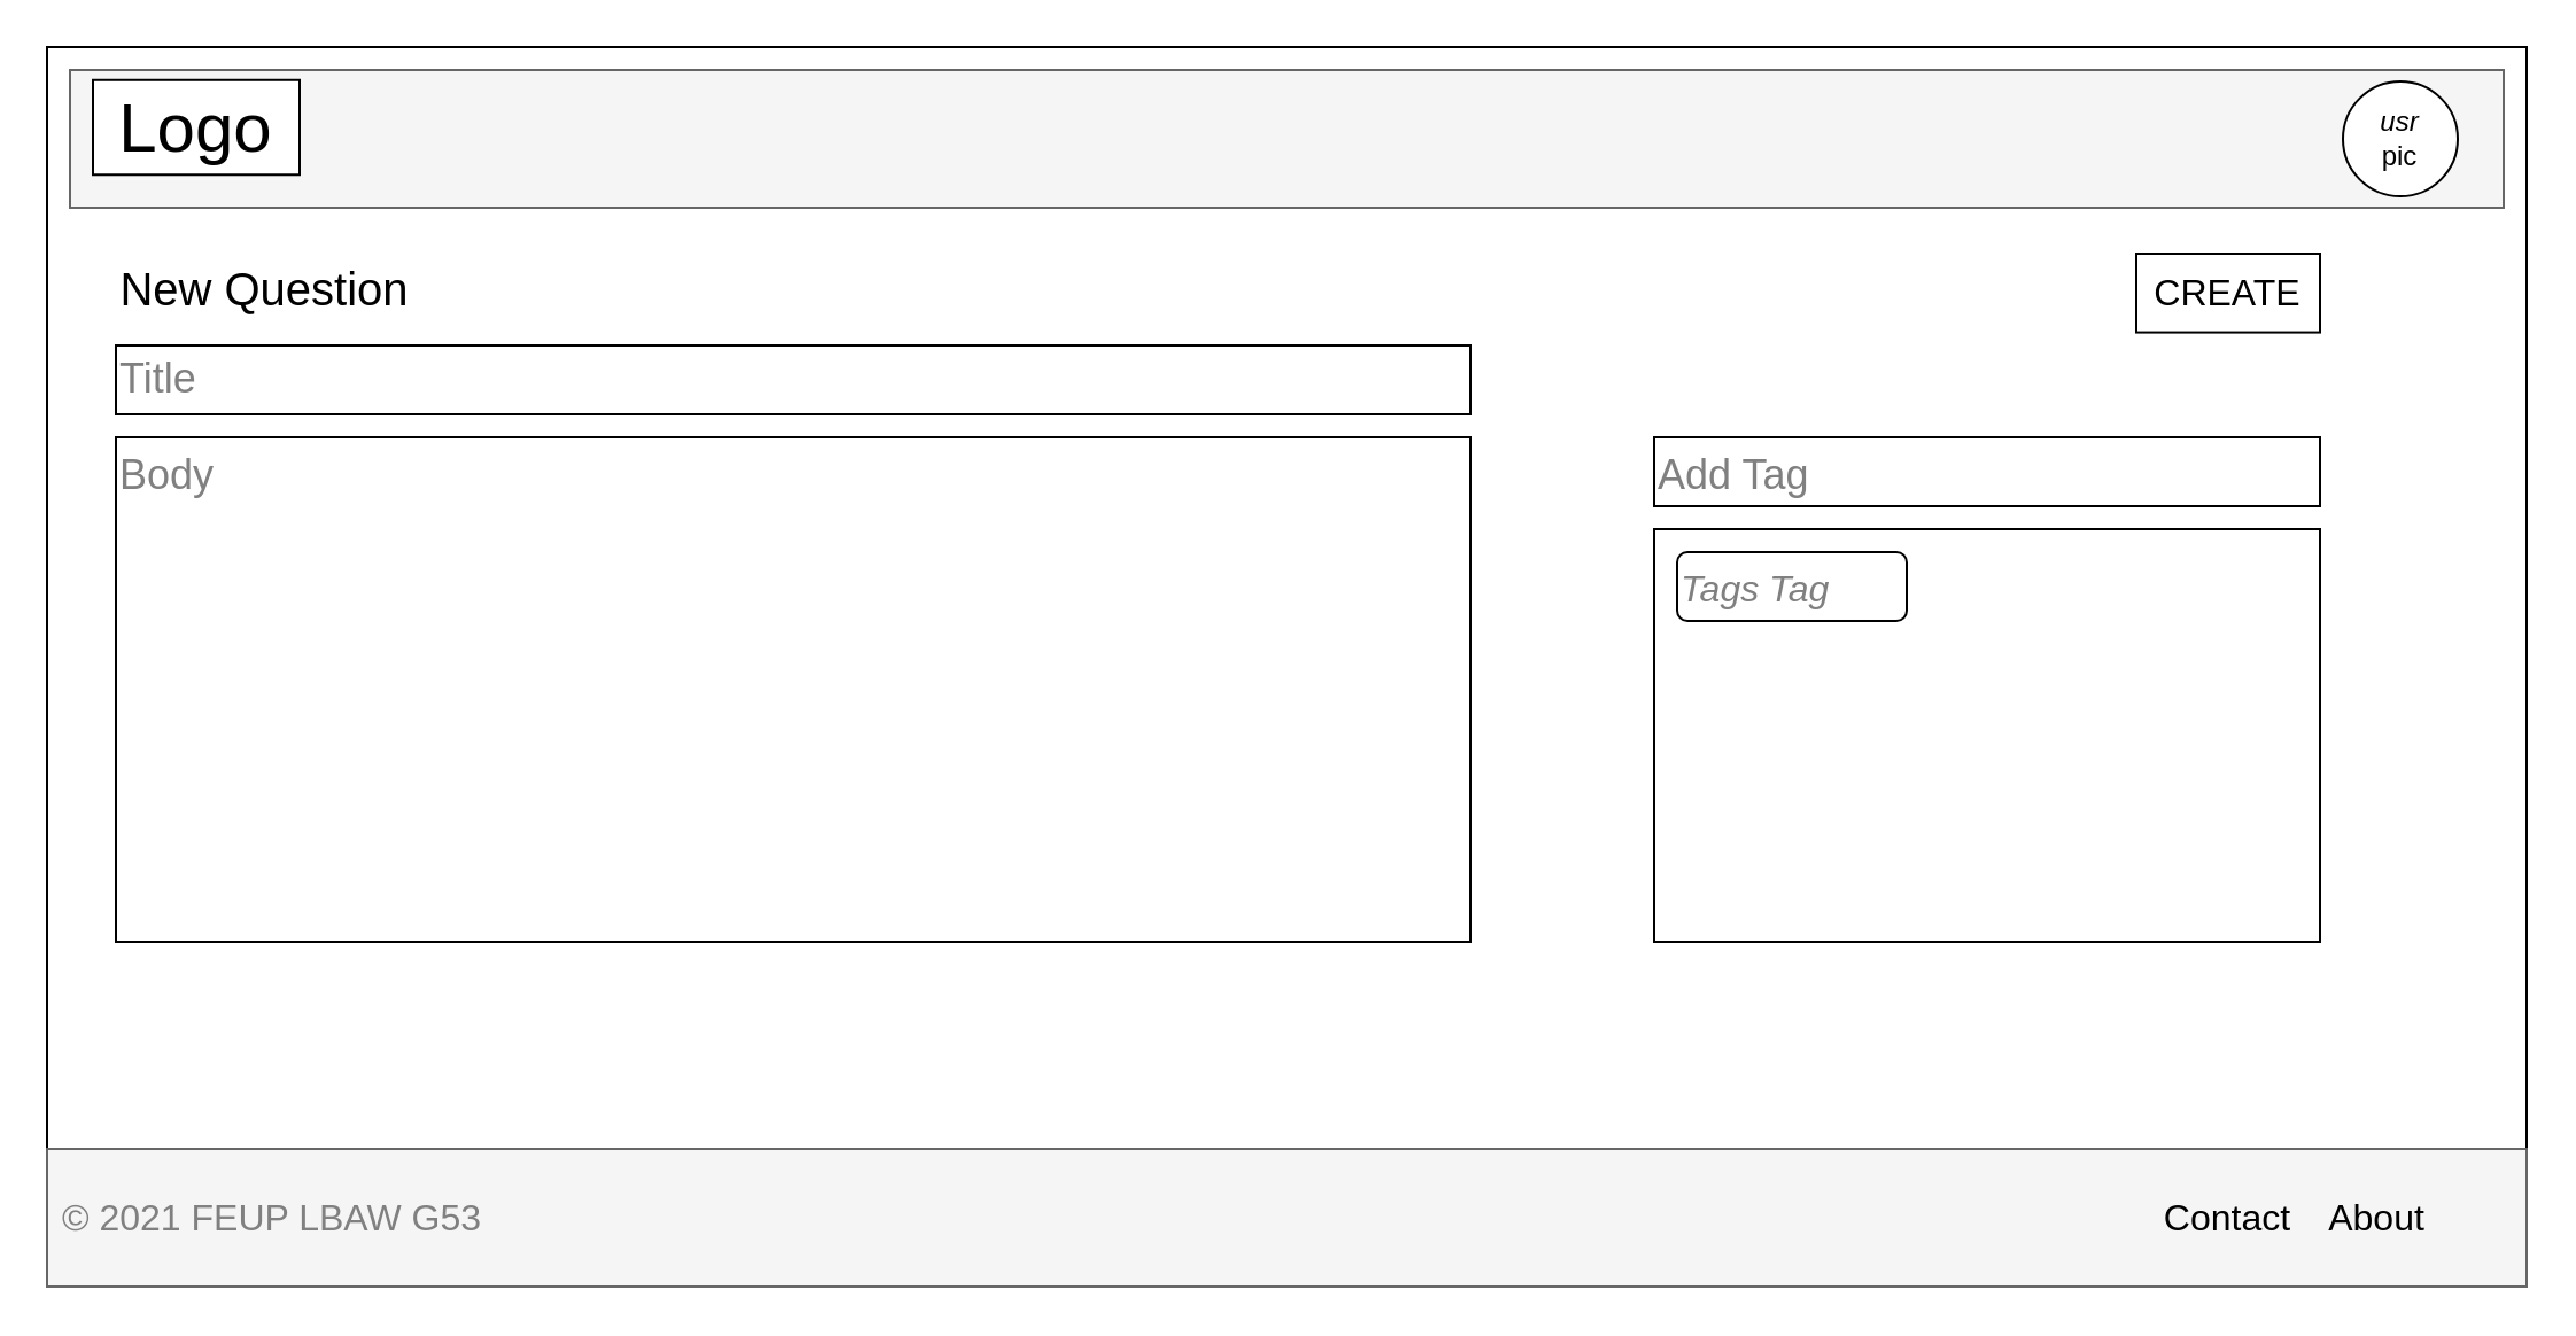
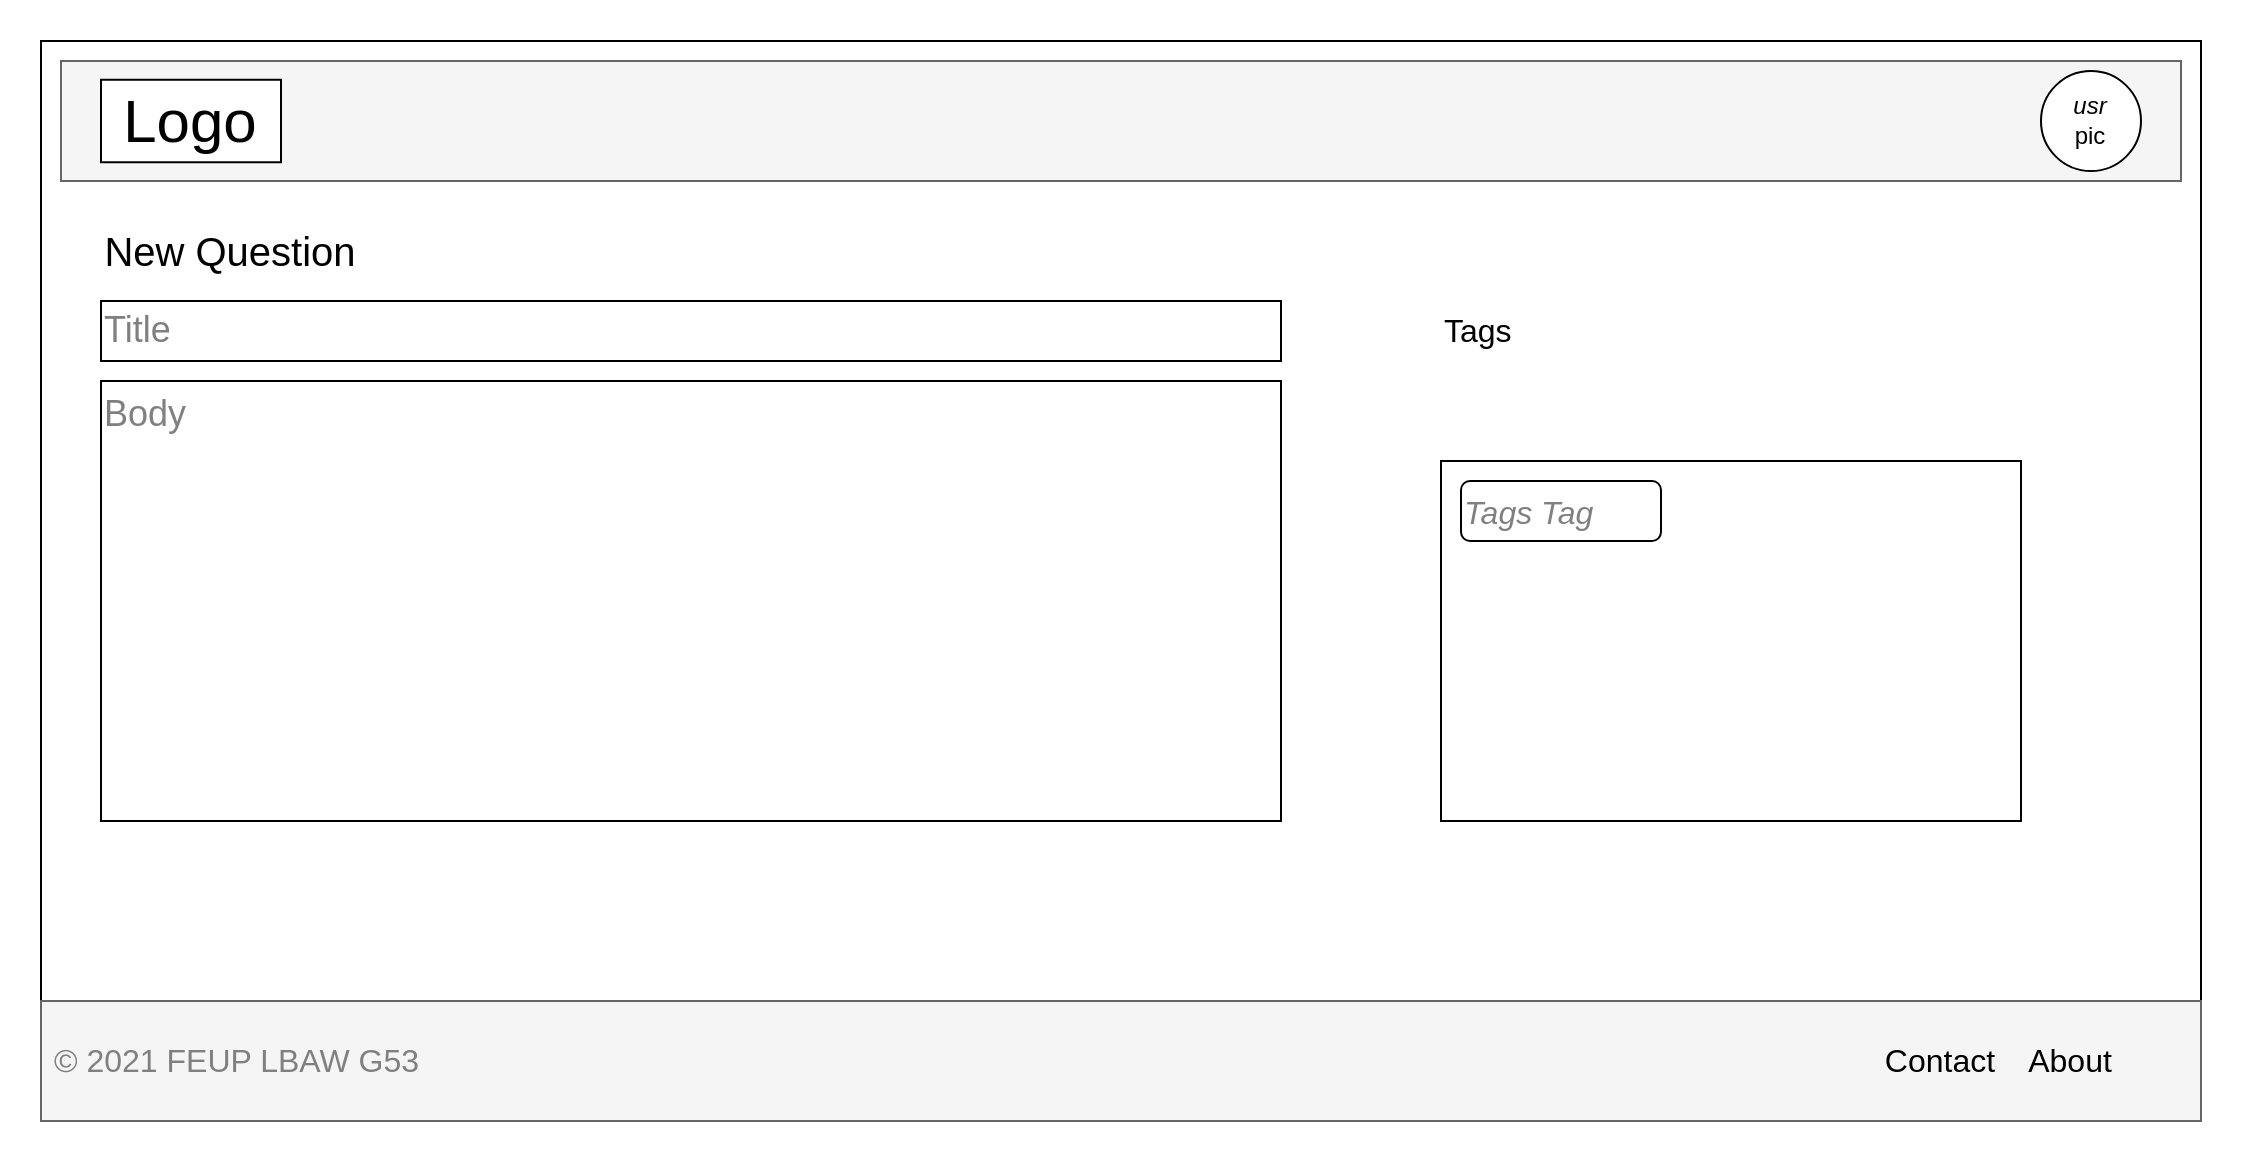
  <mxCell id="0" />
  <mxCell id="1" parent="0" />
  <mxCell id="2" value="" style="rounded=0;whiteSpace=wrap;html=1;fillColor=default;strokeColor=default;fontColor=default;" vertex="1" parent="1"><mxGeometry x="20" y="20" width="1080" height="540" as="geometry" /></mxCell>
  <mxCell id="3" value="" style="rounded=0;whiteSpace=wrap;html=1;strokeColor=#666666;fillColor=#f5f5f5;align=left;fontColor=#333333;" vertex="1" parent="1"><mxGeometry x="30" y="30" width="1060" height="60" as="geometry" /></mxCell>
- <mxCell id="4" value="&lt;font style=&quot;font-size: 30px&quot;&gt;Logo&lt;/font&gt;" style="rounded=0;whiteSpace=wrap;html=1;align=center;fillColor=default;strokeColor=default;fontColor=default;" vertex="1" parent="1"><mxGeometry x="40" y="34.38" width="90" height="41.25" as="geometry" /></mxCell>
+ <mxCell id="4" value="&lt;font style=&quot;font-size: 30px&quot;&gt;Logo&lt;/font&gt;" style="rounded=0;whiteSpace=wrap;html=1;align=center;fillColor=default;strokeColor=default;fontColor=default;" vertex="1" parent="1"><mxGeometry x="50" y="39.38" width="90" height="41.25" as="geometry" /></mxCell>
  <mxCell id="5" value="&lt;span style=&quot;line-height: 1 ; font-size: 12px&quot;&gt;&lt;i&gt;usr&lt;br&gt;&lt;/i&gt;pic&lt;br style=&quot;font-size: 12px&quot;&gt;&lt;/span&gt;" style="ellipse;whiteSpace=wrap;html=1;aspect=fixed;fontSize=12;fontColor=default;strokeColor=default;fillColor=default;align=center;verticalAlign=middle;" vertex="1" parent="1"><mxGeometry x="1020" y="35" width="50" height="50" as="geometry" /></mxCell>
  <mxCell id="6" value="&lt;font style=&quot;font-size: 18px&quot;&gt;Title&lt;/font&gt;" style="rounded=0;whiteSpace=wrap;html=1;fontColor=#808080;strokeColor=default;fillColor=default;align=left;" vertex="1" parent="1"><mxGeometry x="50" y="150" width="590" height="30" as="geometry" /></mxCell>
  <mxCell id="7" value="New Question" style="text;html=1;strokeColor=none;fillColor=none;align=center;verticalAlign=middle;whiteSpace=wrap;rounded=0;fontSize=20;fontColor=default;" vertex="1" parent="1"><mxGeometry x="50" y="110" width="130" height="30" as="geometry" /></mxCell>
  <mxCell id="8" value="Body" style="rounded=0;whiteSpace=wrap;html=1;fontSize=18;fontColor=#808080;strokeColor=default;fillColor=default;align=left;verticalAlign=top;" vertex="1" parent="1"><mxGeometry x="50" y="190" width="590" height="220" as="geometry" /></mxCell>
  <mxCell id="9" value="" style="rounded=0;whiteSpace=wrap;html=1;fontSize=18;fontColor=default;strokeColor=default;fillColor=default;align=left;verticalAlign=top;" vertex="1" parent="1"><mxGeometry x="720" y="230" width="290" height="180" as="geometry" /></mxCell>
- <mxCell id="10" value="Add Tag" style="rounded=0;whiteSpace=wrap;html=1;fontSize=18;fontColor=#808080;strokeColor=default;fillColor=default;align=left;verticalAlign=top;" vertex="1" parent="1"><mxGeometry x="720" y="190" width="290" height="30" as="geometry" /></mxCell>
  <mxCell id="11" value="Tags Tag" style="rounded=1;whiteSpace=wrap;html=1;fontSize=16;fontColor=#808080;strokeColor=default;fillColor=default;align=left;verticalAlign=top;fontStyle=2" vertex="1" parent="1"><mxGeometry x="730" y="240" width="100" height="30" as="geometry" /></mxCell>
- <mxCell id="12" value="CREATE" style="rounded=0;whiteSpace=wrap;html=1;fontSize=16;fontColor=default;strokeColor=default;fillColor=default;align=center;verticalAlign=middle;" vertex="1" parent="1"><mxGeometry x="930" y="110" width="80" height="34.29" as="geometry" /></mxCell>
+ <mxCell id="13" value="Tags" style="text;html=1;strokeColor=none;fillColor=none;align=left;verticalAlign=middle;whiteSpace=wrap;rounded=0;fontSize=16;fontColor=default;" vertex="1" parent="1"><mxGeometry x="720" y="150" width="60" height="30" as="geometry" /></mxCell>
  <mxCell id="14" value="" style="rounded=0;whiteSpace=wrap;html=1;shadow=0;sketch=0;fontSize=20;fontColor=#333333;strokeColor=#666666;strokeWidth=1;fillColor=#f5f5f5;gradientDirection=north;" vertex="1" parent="1"><mxGeometry x="20" y="500" width="1080" height="60" as="geometry" /></mxCell>
  <mxCell id="15" value="About" style="text;html=1;strokeColor=none;fillColor=none;align=center;verticalAlign=middle;whiteSpace=wrap;rounded=0;fontSize=16;fontColor=#000000;" vertex="1" parent="1"><mxGeometry x="1010" y="515" width="50" height="30" as="geometry" /></mxCell>
  <mxCell id="16" value="Contact" style="text;html=1;strokeColor=none;fillColor=none;align=center;verticalAlign=middle;whiteSpace=wrap;rounded=0;fontSize=16;fontColor=#000000;" vertex="1" parent="1"><mxGeometry x="940" y="515" width="60" height="30" as="geometry" /></mxCell>
  <mxCell id="17" value="© 2021 FEUP LBAW G53" style="text;html=1;strokeColor=none;fillColor=none;align=left;verticalAlign=middle;whiteSpace=wrap;rounded=0;fontSize=16;fontColor=#808080;" vertex="1" parent="1"><mxGeometry x="25" y="515" width="190" height="30" as="geometry" /></mxCell>
